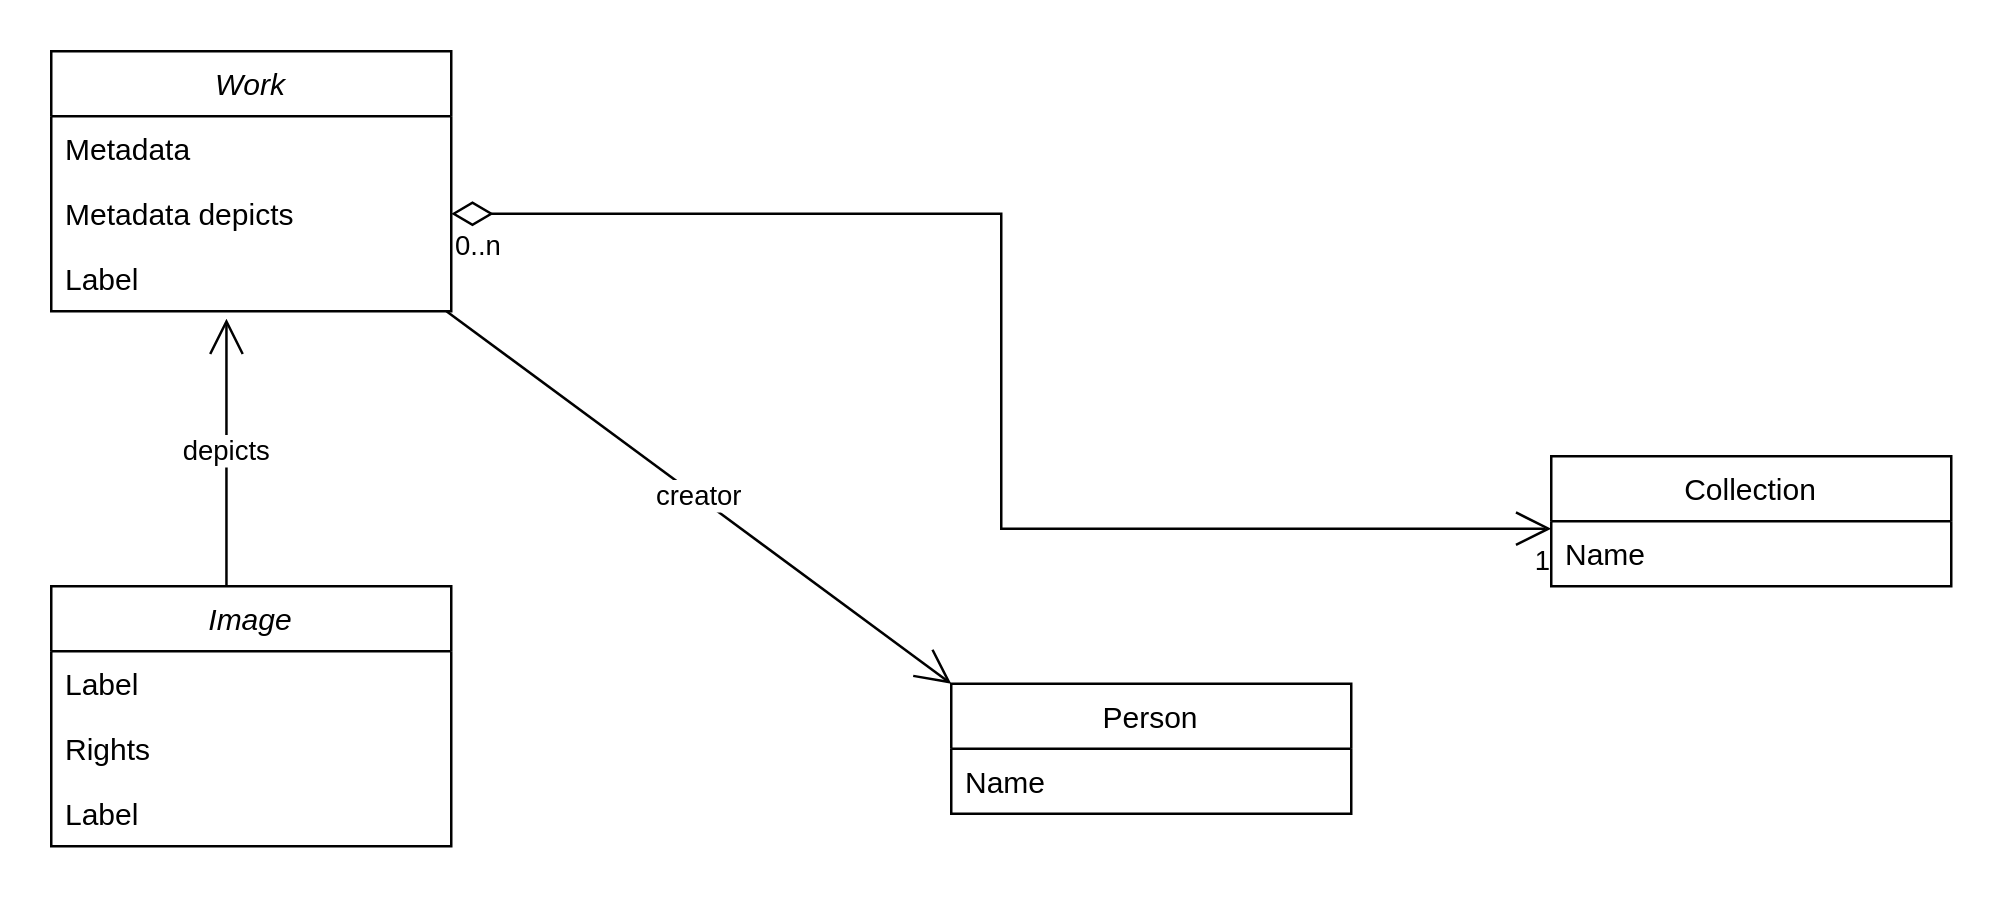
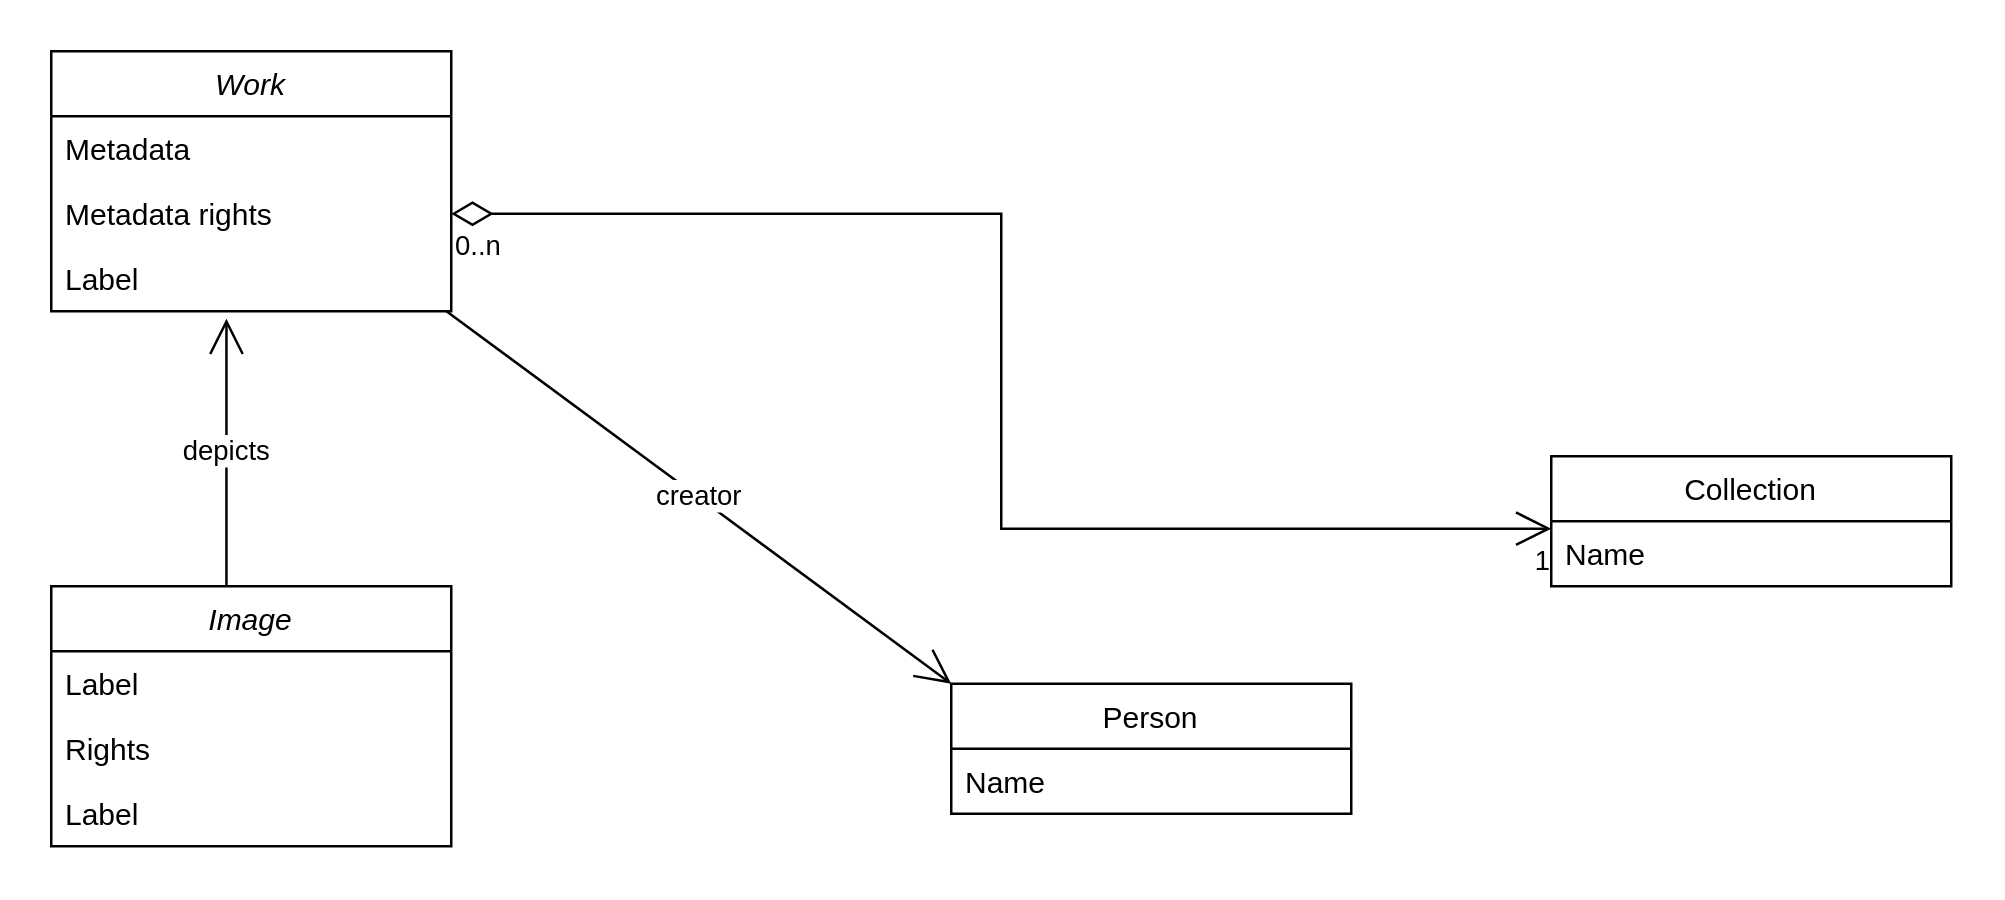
  <mxCell id="0" />
  <mxCell id="1" parent="0" />
  <mxCell id="2" value="Work" style="swimlane;fontStyle=2;align=center;verticalAlign=top;childLayout=stackLayout;horizontal=1;startSize=26;horizontalStack=0;resizeParent=1;resizeLast=0;collapsible=1;marginBottom=0;rounded=0;shadow=0;strokeWidth=1;" parent="1" vertex="1"><mxGeometry x="20" y="20" width="160" height="104" as="geometry"><mxRectangle x="230" y="140" width="160" height="26" as="alternateBounds" /></mxGeometry></mxCell>
  <mxCell id="3" value="Metadata" style="text;align=left;verticalAlign=top;spacingLeft=4;spacingRight=4;overflow=hidden;rotatable=0;points=[[0,0.5],[1,0.5]];portConstraint=eastwest;" parent="2" vertex="1"><mxGeometry y="26" width="160" height="26" as="geometry" /></mxCell>
- <mxCell id="4" value="Metadata depicts" style="text;align=left;verticalAlign=top;spacingLeft=4;spacingRight=4;overflow=hidden;rotatable=0;points=[[0,0.5],[1,0.5]];portConstraint=eastwest;" parent="2" vertex="1"><mxGeometry y="52" width="160" height="26" as="geometry" /></mxCell>
+ <mxCell id="4" value="Metadata rights" style="text;align=left;verticalAlign=top;spacingLeft=4;spacingRight=4;overflow=hidden;rotatable=0;points=[[0,0.5],[1,0.5]];portConstraint=eastwest;" parent="2" vertex="1"><mxGeometry y="52" width="160" height="26" as="geometry" /></mxCell>
  <mxCell id="5" value="Label" style="text;align=left;verticalAlign=top;spacingLeft=4;spacingRight=4;overflow=hidden;rotatable=0;points=[[0,0.5],[1,0.5]];portConstraint=eastwest;" parent="2" vertex="1"><mxGeometry y="78" width="160" height="26" as="geometry" /></mxCell>
  <mxCell id="6" value="Collection" style="swimlane;fontStyle=0;align=center;verticalAlign=top;childLayout=stackLayout;horizontal=1;startSize=26;horizontalStack=0;resizeParent=1;resizeLast=0;collapsible=1;marginBottom=0;rounded=0;shadow=0;strokeWidth=1;" parent="1" vertex="1"><mxGeometry x="620" y="182" width="160" height="52" as="geometry"><mxRectangle x="550" y="140" width="160" height="26" as="alternateBounds" /></mxGeometry></mxCell>
  <mxCell id="7" value="Name" style="text;align=left;verticalAlign=top;spacingLeft=4;spacingRight=4;overflow=hidden;rotatable=0;points=[[0,0.5],[1,0.5]];portConstraint=eastwest;" parent="6" vertex="1"><mxGeometry y="26" width="160" height="26" as="geometry" /></mxCell>
  <mxCell id="8" value="" style="endArrow=open;html=1;endSize=12;startArrow=diamondThin;startSize=14;startFill=0;edgeStyle=orthogonalEdgeStyle;rounded=0;exitX=1;exitY=0.5;exitDx=0;exitDy=0;entryX=0;entryY=0.115;entryDx=0;entryDy=0;entryPerimeter=0;" parent="1" source="4" target="7" edge="1"><mxGeometry relative="1" as="geometry"><mxPoint x="310" y="380" as="sourcePoint" /><mxPoint x="470" y="380" as="targetPoint" /></mxGeometry></mxCell>
  <mxCell id="9" value="0..n&lt;br&gt;" style="edgeLabel;resizable=0;html=1;align=left;verticalAlign=top;" parent="8" connectable="0" vertex="1"><mxGeometry x="-1" relative="1" as="geometry" /></mxCell>
  <mxCell id="10" value="1" style="edgeLabel;resizable=0;html=1;align=right;verticalAlign=top;" parent="8" connectable="0" vertex="1"><mxGeometry x="1" relative="1" as="geometry" /></mxCell>
  <mxCell id="11" value="Image" style="swimlane;fontStyle=2;align=center;verticalAlign=top;childLayout=stackLayout;horizontal=1;startSize=26;horizontalStack=0;resizeParent=1;resizeLast=0;collapsible=1;marginBottom=0;rounded=0;shadow=0;strokeWidth=1;" parent="1" vertex="1"><mxGeometry x="20" y="234" width="160" height="104" as="geometry"><mxRectangle x="230" y="140" width="160" height="26" as="alternateBounds" /></mxGeometry></mxCell>
  <mxCell id="12" value="Label" style="text;align=left;verticalAlign=top;spacingLeft=4;spacingRight=4;overflow=hidden;rotatable=0;points=[[0,0.5],[1,0.5]];portConstraint=eastwest;" parent="11" vertex="1"><mxGeometry y="26" width="160" height="26" as="geometry" /></mxCell>
  <mxCell id="13" value="Rights" style="text;align=left;verticalAlign=top;spacingLeft=4;spacingRight=4;overflow=hidden;rotatable=0;points=[[0,0.5],[1,0.5]];portConstraint=eastwest;" parent="11" vertex="1"><mxGeometry y="52" width="160" height="26" as="geometry" /></mxCell>
  <mxCell id="14" value="Label" style="text;align=left;verticalAlign=top;spacingLeft=4;spacingRight=4;overflow=hidden;rotatable=0;points=[[0,0.5],[1,0.5]];portConstraint=eastwest;" parent="11" vertex="1"><mxGeometry y="78" width="160" height="26" as="geometry" /></mxCell>
  <mxCell id="15" value="depicts" style="endArrow=open;endFill=1;endSize=12;html=1;rounded=0;exitX=0.438;exitY=0;exitDx=0;exitDy=0;exitPerimeter=0;entryX=0.438;entryY=1.115;entryDx=0;entryDy=0;entryPerimeter=0;" parent="1" source="11" target="5" edge="1"><mxGeometry width="160" relative="1" as="geometry"><mxPoint x="90" y="190" as="sourcePoint" /><mxPoint x="250" y="190" as="targetPoint" /></mxGeometry></mxCell>
  <mxCell id="16" value="Person" style="swimlane;fontStyle=0;align=center;verticalAlign=top;childLayout=stackLayout;horizontal=1;startSize=26;horizontalStack=0;resizeParent=1;resizeLast=0;collapsible=1;marginBottom=0;rounded=0;shadow=0;strokeWidth=1;" parent="1" vertex="1"><mxGeometry x="380" y="273" width="160" height="52" as="geometry"><mxRectangle x="550" y="140" width="160" height="26" as="alternateBounds" /></mxGeometry></mxCell>
  <mxCell id="17" value="Name" style="text;align=left;verticalAlign=top;spacingLeft=4;spacingRight=4;overflow=hidden;rotatable=0;points=[[0,0.5],[1,0.5]];portConstraint=eastwest;" parent="16" vertex="1"><mxGeometry y="26" width="160" height="26" as="geometry" /></mxCell>
  <mxCell id="18" value="creator" style="endArrow=open;endFill=1;endSize=12;html=1;rounded=0;exitX=0.988;exitY=1;exitDx=0;exitDy=0;entryX=0;entryY=0;entryDx=0;entryDy=0;exitPerimeter=0;" parent="1" source="5" target="16" edge="1"><mxGeometry width="160" relative="1" as="geometry"><mxPoint x="160" y="160" as="sourcePoint" /><mxPoint x="360" y="160" as="targetPoint" /></mxGeometry></mxCell>
